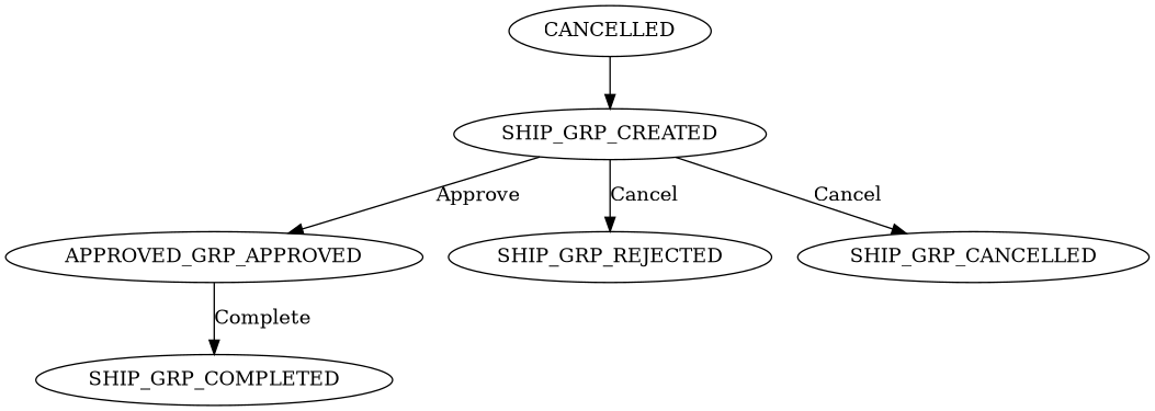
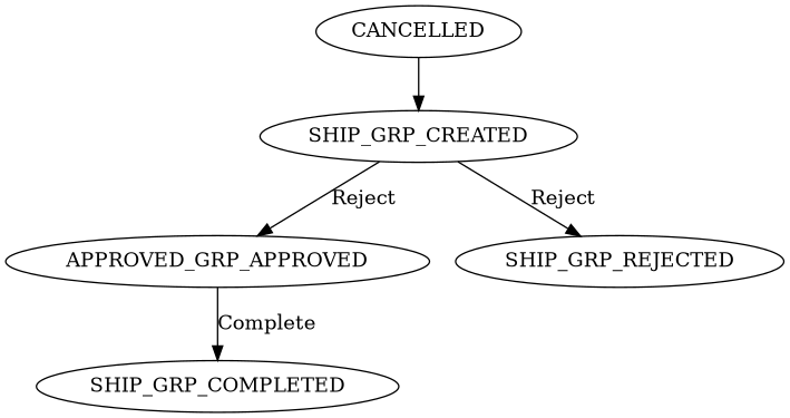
  digraph {
    n1 [label=CANCELLED]
    SHIP_GRP_CREATED
    n3 [label=APPROVED_GRP_APPROVED]
    SHIP_GRP_REJECTED
-   SHIP_GRP_CANCELLED
    SHIP_GRP_COMPLETED
    n1 -> SHIP_GRP_CREATED
-   SHIP_GRP_CREATED -> n3 [label=Approve]
-   SHIP_GRP_CREATED -> SHIP_GRP_REJECTED [label=Cancel]
-   SHIP_GRP_CREATED -> SHIP_GRP_CANCELLED [label=Cancel]
+   SHIP_GRP_CREATED -> n3 [label=Reject]
+   SHIP_GRP_CREATED -> SHIP_GRP_REJECTED [label=Reject]
    n3 -> SHIP_GRP_COMPLETED [label=Complete]
  }
